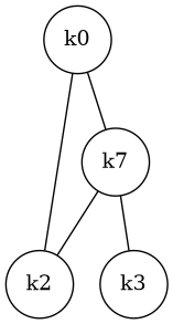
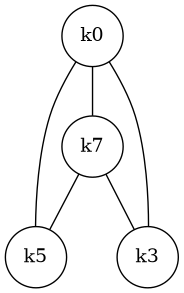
  graph {
    node [shape=circle]
    n1 [label=k0]
    n2 [label=k7]
-   n3 [label=k2]
+   n3 [label=k5]
    n4 [label=k3]
    n1 -- n2
    n1 -- n3
+   n1 -- n4
    n2 -- n3
    n2 -- n4
  }
